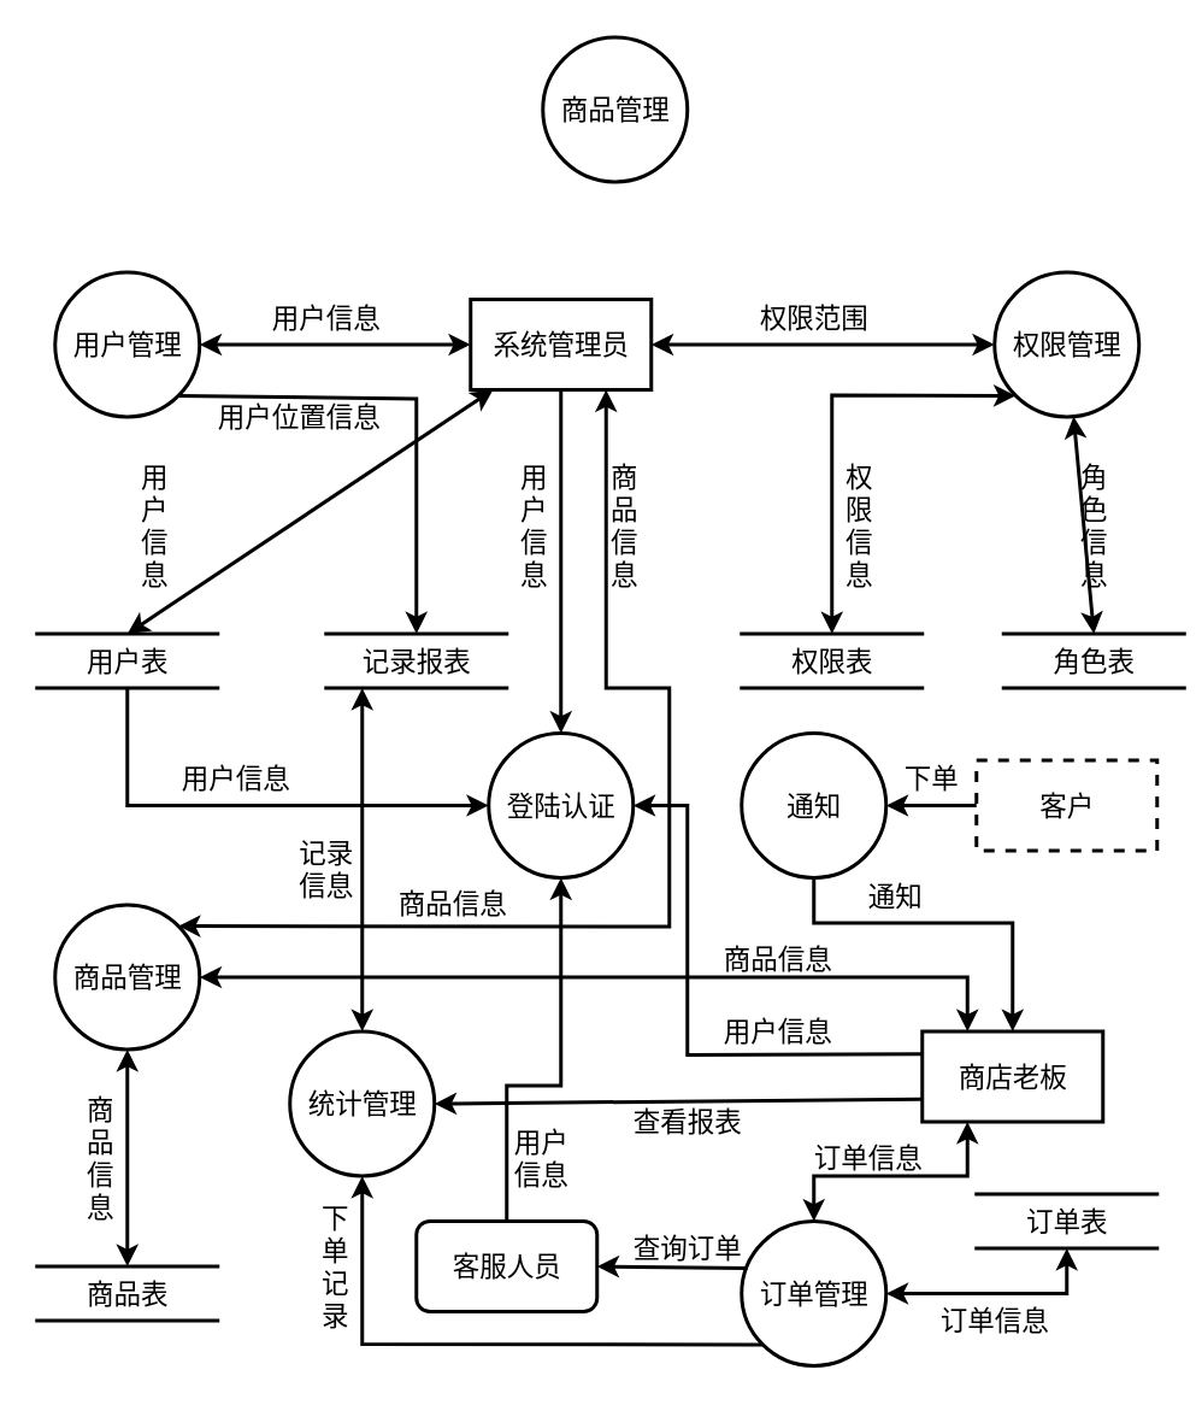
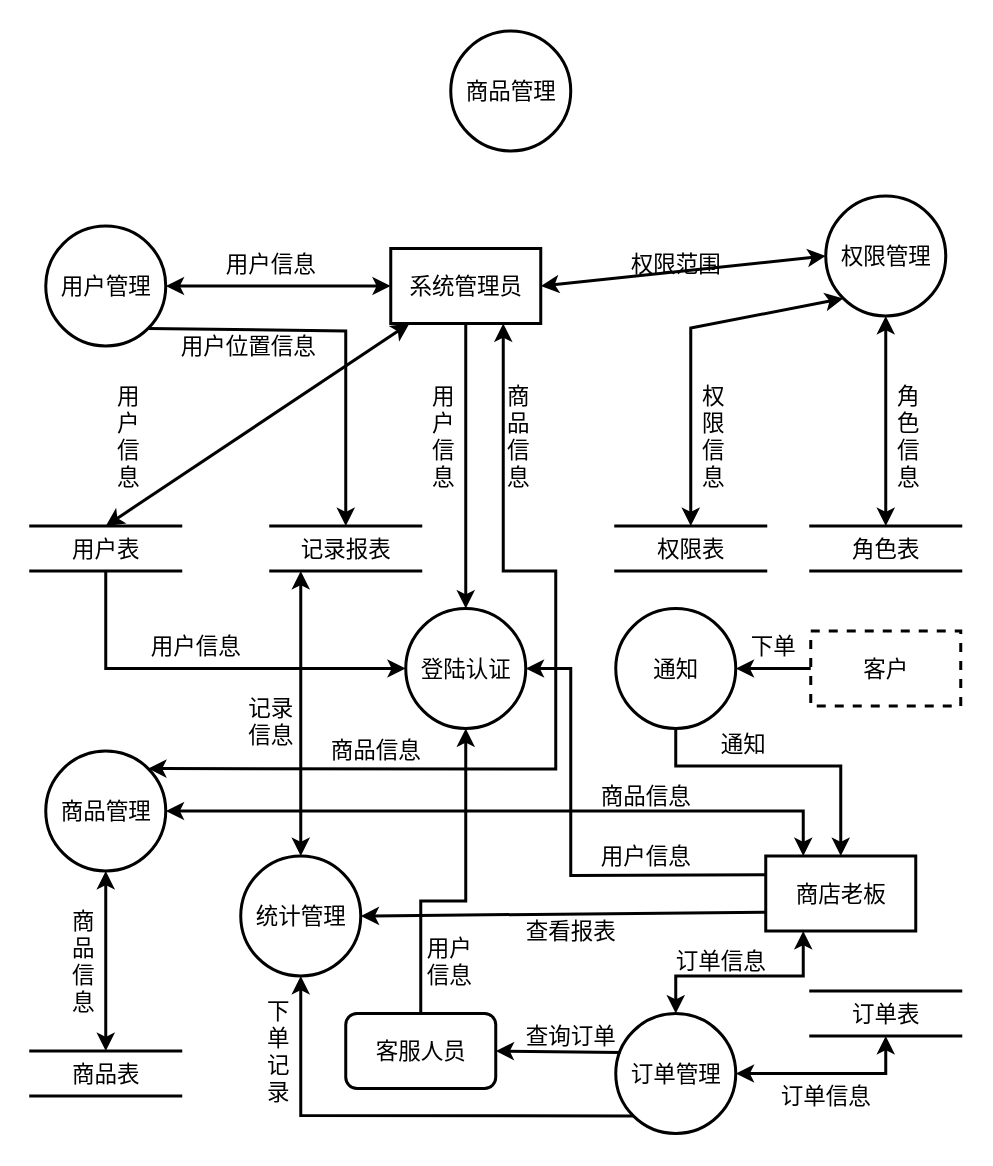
  <mxCell id="0" />
  <mxCell id="1" parent="0" />
  <mxCell id="2" value="系统管理员" style="html=1;dashed=0;whitespace=wrap;strokeWidth=2;fontSize=15;" vertex="1" parent="1"><mxGeometry x="260" y="165" width="100" height="50" as="geometry" /></mxCell>
  <mxCell id="3" value="商店老板" style="html=1;dashed=0;whitespace=wrap;strokeWidth=2;fontSize=15;" vertex="1" parent="1"><mxGeometry x="510" y="570" width="100" height="50" as="geometry" /></mxCell>
  <mxCell id="4" value="客服人员" style="html=1;dashed=0;whitespace=wrap;strokeWidth=2;fontSize=15;rounded=1;" vertex="1" parent="1"><mxGeometry x="230" y="675" width="100" height="50" as="geometry" /></mxCell>
  <mxCell id="5" value="用户管理" style="shape=ellipse;html=1;dashed=0;whitespace=wrap;perimeter=ellipsePerimeter;strokeWidth=2;fontSize=15;" vertex="1" parent="1"><mxGeometry x="30" y="150" width="80" height="80" as="geometry" /></mxCell>
  <mxCell id="6" value="通知" style="shape=ellipse;html=1;dashed=0;whitespace=wrap;perimeter=ellipsePerimeter;strokeWidth=2;fontSize=15;" vertex="1" parent="1"><mxGeometry x="410" y="405" width="80" height="80" as="geometry" /></mxCell>
  <mxCell id="7" value="订单管理" style="shape=ellipse;html=1;dashed=0;whitespace=wrap;perimeter=ellipsePerimeter;strokeWidth=2;fontSize=15;" vertex="1" parent="1"><mxGeometry x="410" y="675" width="80" height="80" as="geometry" /></mxCell>
  <mxCell id="8" value="商品管理" style="shape=ellipse;html=1;dashed=0;whitespace=wrap;perimeter=ellipsePerimeter;strokeWidth=2;fontSize=15;" vertex="1" parent="1"><mxGeometry x="300" y="20" width="80" height="80" as="geometry" /></mxCell>
  <mxCell id="9" value="登陆认证" style="shape=ellipse;html=1;dashed=0;whitespace=wrap;perimeter=ellipsePerimeter;strokeWidth=2;fontSize=15;" vertex="1" parent="1"><mxGeometry x="270" y="405" width="80" height="80" as="geometry" /></mxCell>
  <mxCell id="10" value="用户表" style="html=1;dashed=0;whitespace=wrap;shape=partialRectangle;right=0;left=0;fontSize=15;strokeWidth=2;" vertex="1" parent="1"><mxGeometry x="20" y="350" width="100" height="30" as="geometry" /></mxCell>
  <mxCell id="11" value="商品表" style="html=1;dashed=0;whitespace=wrap;shape=partialRectangle;right=0;left=0;fontSize=15;strokeWidth=2;" vertex="1" parent="1"><mxGeometry x="20" y="700" width="100" height="30" as="geometry" /></mxCell>
  <mxCell id="12" value="订单表" style="html=1;dashed=0;whitespace=wrap;shape=partialRectangle;right=0;left=0;fontSize=15;strokeWidth=2;" vertex="1" parent="1"><mxGeometry x="540" y="660" width="100" height="30" as="geometry" /></mxCell>
  <mxCell id="13" value="记录报表" style="html=1;dashed=0;whitespace=wrap;shape=partialRectangle;right=0;left=0;fontSize=15;strokeWidth=2;" vertex="1" parent="1"><mxGeometry x="180" y="350" width="100" height="30" as="geometry" /></mxCell>
  <mxCell id="14" value="统计管理" style="shape=ellipse;html=1;dashed=0;whitespace=wrap;perimeter=ellipsePerimeter;strokeWidth=2;fontSize=15;" vertex="1" parent="1"><mxGeometry x="160" y="570" width="80" height="80" as="geometry" /></mxCell>
- <mxCell id="15" value="权限管理" style="shape=ellipse;html=1;dashed=0;whitespace=wrap;perimeter=ellipsePerimeter;strokeWidth=2;fontSize=15;" vertex="1" parent="1"><mxGeometry x="550" y="150" width="80" height="80" as="geometry" /></mxCell>
- <mxCell id="16" value="角色表" style="html=1;dashed=0;whitespace=wrap;shape=partialRectangle;right=0;left=0;fontSize=15;strokeWidth=2;" vertex="1" parent="1"><mxGeometry x="555" y="350" width="100" height="30" as="geometry" /></mxCell>
+ <mxCell id="15" value="权限管理" style="shape=ellipse;html=1;dashed=0;whitespace=wrap;perimeter=ellipsePerimeter;strokeWidth=2;fontSize=15;" vertex="1" parent="1"><mxGeometry x="550" y="130" width="80" height="80" as="geometry" /></mxCell>
+ <mxCell id="16" value="角色表" style="html=1;dashed=0;whitespace=wrap;shape=partialRectangle;right=0;left=0;fontSize=15;strokeWidth=2;" vertex="1" parent="1"><mxGeometry x="540" y="350" width="100" height="30" as="geometry" /></mxCell>
  <mxCell id="17" value="权限表" style="html=1;dashed=0;whitespace=wrap;shape=partialRectangle;right=0;left=0;fontSize=15;strokeWidth=2;" vertex="1" parent="1"><mxGeometry x="410" y="350" width="100" height="30" as="geometry" /></mxCell>
  <mxCell id="18" value="" style="endArrow=classic;startArrow=classic;html=1;fontSize=15;strokeWidth=2;exitX=1;exitY=0.5;exitDx=0;exitDy=0;entryX=0;entryY=0.5;entryDx=0;entryDy=0;" edge="1" parent="1" source="5" target="2"><mxGeometry width="50" height="50" relative="1" as="geometry"><mxPoint x="140" y="140" as="sourcePoint" /><mxPoint x="190" y="90" as="targetPoint" /></mxGeometry></mxCell>
  <mxCell id="19" value="" style="endArrow=classic;startArrow=classic;html=1;fontSize=15;strokeWidth=2;exitX=0.5;exitY=0;exitDx=0;exitDy=0;" edge="1" parent="1" source="10" target="2"><mxGeometry width="50" height="50" relative="1" as="geometry"><mxPoint x="180" y="290" as="sourcePoint" /><mxPoint x="230" y="240" as="targetPoint" /></mxGeometry></mxCell>
  <mxCell id="20" value="用户信息" style="text;html=1;align=center;verticalAlign=middle;resizable=0;points=[];autosize=1;strokeColor=none;fontSize=15;" vertex="1" parent="1"><mxGeometry x="140" y="165" width="80" height="20" as="geometry" /></mxCell>
  <mxCell id="21" value="用&lt;br&gt;户&lt;br&gt;信&lt;br&gt;息" style="text;html=1;align=center;verticalAlign=middle;resizable=0;points=[];autosize=1;strokeColor=none;fontSize=15;" vertex="1" parent="1"><mxGeometry x="70" y="250" width="30" height="80" as="geometry" /></mxCell>
  <mxCell id="22" value="" style="endArrow=classic;startArrow=classic;html=1;fontSize=15;strokeWidth=2;exitX=1;exitY=0.5;exitDx=0;exitDy=0;entryX=0;entryY=0.5;entryDx=0;entryDy=0;" edge="1" parent="1" source="2" target="15"><mxGeometry width="50" height="50" relative="1" as="geometry"><mxPoint x="460" y="150" as="sourcePoint" /><mxPoint x="510" y="100" as="targetPoint" /></mxGeometry></mxCell>
  <mxCell id="23" value="" style="endArrow=classic;startArrow=classic;html=1;fontSize=15;strokeWidth=2;exitX=0.5;exitY=0;exitDx=0;exitDy=0;" edge="1" parent="1" source="16" target="15"><mxGeometry width="50" height="50" relative="1" as="geometry"><mxPoint x="640" y="290" as="sourcePoint" /><mxPoint x="690" y="240" as="targetPoint" /></mxGeometry></mxCell>
  <mxCell id="24" value="" style="endArrow=classic;startArrow=classic;html=1;fontSize=15;strokeWidth=2;entryX=0;entryY=1;entryDx=0;entryDy=0;exitX=0.5;exitY=0;exitDx=0;exitDy=0;rounded=0;" edge="1" parent="1" source="17" target="15"><mxGeometry width="50" height="50" relative="1" as="geometry"><mxPoint x="290" y="390" as="sourcePoint" /><mxPoint x="340" y="340" as="targetPoint" /><Array as="points"><mxPoint x="460" y="218" /></Array></mxGeometry></mxCell>
  <mxCell id="25" value="角&lt;br&gt;色&lt;br&gt;信&lt;br&gt;息" style="text;html=1;align=center;verticalAlign=middle;resizable=0;points=[];autosize=1;strokeColor=none;fontSize=15;" vertex="1" parent="1"><mxGeometry x="590" y="250" width="30" height="80" as="geometry" /></mxCell>
  <mxCell id="26" value="权&lt;br&gt;限&lt;br&gt;信&lt;br&gt;息" style="text;html=1;align=center;verticalAlign=middle;resizable=0;points=[];autosize=1;strokeColor=none;fontSize=15;" vertex="1" parent="1"><mxGeometry x="460" y="250" width="30" height="80" as="geometry" /></mxCell>
  <mxCell id="27" value="" style="endArrow=classic;html=1;fontSize=15;strokeWidth=2;exitX=1;exitY=1;exitDx=0;exitDy=0;rounded=0;entryX=0.5;entryY=0;entryDx=0;entryDy=0;" edge="1" parent="1" source="5" target="13"><mxGeometry width="50" height="50" relative="1" as="geometry"><mxPoint x="220" y="320" as="sourcePoint" /><mxPoint x="270" y="340" as="targetPoint" /><Array as="points"><mxPoint x="230" y="220" /></Array></mxGeometry></mxCell>
  <mxCell id="28" value="用户位置信息" style="text;html=1;align=center;verticalAlign=middle;resizable=0;points=[];autosize=1;strokeColor=none;fontSize=15;" vertex="1" parent="1"><mxGeometry x="110" y="220" width="110" height="20" as="geometry" /></mxCell>
  <mxCell id="29" value="" style="endArrow=classic;html=1;fontSize=15;strokeWidth=2;exitX=0.5;exitY=1;exitDx=0;exitDy=0;entryX=0.5;entryY=0;entryDx=0;entryDy=0;rounded=0;" edge="1" parent="1" source="2" target="9"><mxGeometry width="50" height="50" relative="1" as="geometry"><mxPoint x="330" y="350" as="sourcePoint" /><mxPoint x="380" y="300" as="targetPoint" /><Array as="points"><mxPoint x="310" y="330" /></Array></mxGeometry></mxCell>
  <mxCell id="30" value="" style="endArrow=classic;html=1;fontSize=15;strokeWidth=2;exitX=0.5;exitY=1;exitDx=0;exitDy=0;entryX=0;entryY=0.5;entryDx=0;entryDy=0;rounded=0;" edge="1" parent="1" source="10" target="9"><mxGeometry width="50" height="50" relative="1" as="geometry"><mxPoint x="180" y="480" as="sourcePoint" /><mxPoint x="230" y="430" as="targetPoint" /><Array as="points"><mxPoint x="70" y="445" /></Array></mxGeometry></mxCell>
  <mxCell id="31" value="客户" style="html=1;dashed=1;whitespace=wrap;strokeWidth=2;fontSize=15;" vertex="1" parent="1"><mxGeometry x="540" y="420" width="100" height="50" as="geometry" /></mxCell>
  <mxCell id="32" value="" style="endArrow=classic;html=1;fontSize=15;strokeWidth=2;exitX=0;exitY=0.5;exitDx=0;exitDy=0;" edge="1" parent="1" source="31" target="6"><mxGeometry width="50" height="50" relative="1" as="geometry"><mxPoint x="580" y="460" as="sourcePoint" /><mxPoint x="630" y="410" as="targetPoint" /></mxGeometry></mxCell>
  <mxCell id="33" value="" style="endArrow=classic;html=1;fontSize=15;strokeWidth=2;exitX=0.5;exitY=1;exitDx=0;exitDy=0;entryX=0.5;entryY=0;entryDx=0;entryDy=0;rounded=0;" edge="1" parent="1" source="6" target="3"><mxGeometry width="50" height="50" relative="1" as="geometry"><mxPoint x="510" y="640" as="sourcePoint" /><mxPoint x="480" y="530" as="targetPoint" /><Array as="points"><mxPoint x="450" y="510" /><mxPoint x="560" y="510" /></Array></mxGeometry></mxCell>
  <mxCell id="34" value="商品管理" style="shape=ellipse;html=1;dashed=0;whitespace=wrap;perimeter=ellipsePerimeter;strokeWidth=2;fontSize=15;" vertex="1" parent="1"><mxGeometry x="30" y="500" width="80" height="80" as="geometry" /></mxCell>
  <mxCell id="35" value="" style="endArrow=classic;startArrow=classic;html=1;fontSize=15;strokeWidth=2;entryX=0.75;entryY=1;entryDx=0;entryDy=0;exitX=1;exitY=0;exitDx=0;exitDy=0;rounded=0;" edge="1" parent="1" source="34" target="2"><mxGeometry width="50" height="50" relative="1" as="geometry"><mxPoint x="370" y="350" as="sourcePoint" /><mxPoint x="420" y="300" as="targetPoint" /><Array as="points"><mxPoint x="370" y="512" /><mxPoint x="370" y="380" /><mxPoint x="335" y="380" /></Array></mxGeometry></mxCell>
  <mxCell id="36" value="" style="endArrow=classic;startArrow=classic;html=1;fontSize=15;strokeWidth=2;exitX=0.5;exitY=0;exitDx=0;exitDy=0;" edge="1" parent="1" source="11" target="34"><mxGeometry width="50" height="50" relative="1" as="geometry"><mxPoint x="260" y="640" as="sourcePoint" /><mxPoint x="310" y="590" as="targetPoint" /></mxGeometry></mxCell>
  <mxCell id="37" value="" style="endArrow=classic;startArrow=classic;html=1;fontSize=15;strokeWidth=2;exitX=0.5;exitY=0;exitDx=0;exitDy=0;entryX=0.25;entryY=1;entryDx=0;entryDy=0;rounded=0;" edge="1" parent="1" source="7" target="3"><mxGeometry width="50" height="50" relative="1" as="geometry"><mxPoint x="550" y="690" as="sourcePoint" /><mxPoint x="600" y="640" as="targetPoint" /><Array as="points"><mxPoint x="450" y="650" /><mxPoint x="535" y="650" /></Array></mxGeometry></mxCell>
  <mxCell id="38" value="" style="endArrow=classic;startArrow=classic;html=1;fontSize=15;strokeWidth=2;entryX=0.5;entryY=1;entryDx=0;entryDy=0;exitX=1;exitY=0.5;exitDx=0;exitDy=0;rounded=0;" edge="1" parent="1" source="7" target="12"><mxGeometry width="50" height="50" relative="1" as="geometry"><mxPoint x="570" y="780" as="sourcePoint" /><mxPoint x="620" y="730" as="targetPoint" /><Array as="points"><mxPoint x="590" y="715" /></Array></mxGeometry></mxCell>
  <mxCell id="39" value="" style="endArrow=classic;html=1;fontSize=15;strokeWidth=2;exitX=0.038;exitY=0.325;exitDx=0;exitDy=0;entryX=1;entryY=0.5;entryDx=0;entryDy=0;exitPerimeter=0;" edge="1" parent="1" source="7" target="4"><mxGeometry width="50" height="50" relative="1" as="geometry"><mxPoint x="370" y="830" as="sourcePoint" /><mxPoint x="420" y="780" as="targetPoint" /></mxGeometry></mxCell>
  <mxCell id="40" value="" style="endArrow=classic;html=1;fontSize=15;strokeWidth=2;exitX=0;exitY=0.25;exitDx=0;exitDy=0;entryX=1;entryY=0.5;entryDx=0;entryDy=0;rounded=0;" edge="1" parent="1" source="3" target="9"><mxGeometry width="50" height="50" relative="1" as="geometry"><mxPoint x="290" y="640" as="sourcePoint" /><mxPoint x="340" y="590" as="targetPoint" /><Array as="points"><mxPoint x="380" y="583" /><mxPoint x="380" y="445" /></Array></mxGeometry></mxCell>
  <mxCell id="41" value="" style="endArrow=classic;html=1;fontSize=15;strokeWidth=2;exitX=0.5;exitY=0;exitDx=0;exitDy=0;entryX=0.5;entryY=1;entryDx=0;entryDy=0;rounded=0;" edge="1" parent="1" source="4" target="9"><mxGeometry width="50" height="50" relative="1" as="geometry"><mxPoint x="300" y="660" as="sourcePoint" /><mxPoint x="350" y="610" as="targetPoint" /><Array as="points"><mxPoint x="280" y="600" /><mxPoint x="310" y="600" /></Array></mxGeometry></mxCell>
  <mxCell id="42" value="权限范围" style="text;html=1;align=center;verticalAlign=middle;resizable=0;points=[];autosize=1;strokeColor=none;fontSize=15;" vertex="1" parent="1"><mxGeometry x="410" y="165" width="80" height="20" as="geometry" /></mxCell>
  <mxCell id="43" value="下单" style="text;html=1;align=center;verticalAlign=middle;resizable=0;points=[];autosize=1;strokeColor=none;fontSize=15;" vertex="1" parent="1"><mxGeometry x="490" y="420" width="50" height="20" as="geometry" /></mxCell>
  <mxCell id="44" value="" style="endArrow=classic;html=1;fontSize=15;strokeWidth=2;entryX=1;entryY=0.5;entryDx=0;entryDy=0;exitX=0;exitY=0.75;exitDx=0;exitDy=0;" edge="1" parent="1" source="3" target="14"><mxGeometry width="50" height="50" relative="1" as="geometry"><mxPoint x="480" y="610" as="sourcePoint" /><mxPoint x="370" y="630" as="targetPoint" /></mxGeometry></mxCell>
  <mxCell id="45" value="通知" style="text;html=1;align=center;verticalAlign=middle;resizable=0;points=[];autosize=1;strokeColor=none;fontSize=15;" vertex="1" parent="1"><mxGeometry x="470" y="485" width="50" height="20" as="geometry" /></mxCell>
  <mxCell id="46" value="订单信息" style="text;html=1;align=center;verticalAlign=middle;resizable=0;points=[];autosize=1;strokeColor=none;fontSize=15;" vertex="1" parent="1"><mxGeometry x="440" y="630" width="80" height="20" as="geometry" /></mxCell>
  <mxCell id="47" value="查询订单" style="text;html=1;align=center;verticalAlign=middle;resizable=0;points=[];autosize=1;strokeColor=none;fontSize=15;" vertex="1" parent="1"><mxGeometry x="340" y="680" width="80" height="20" as="geometry" /></mxCell>
  <mxCell id="48" value="订单信息" style="text;html=1;align=center;verticalAlign=middle;resizable=0;points=[];autosize=1;strokeColor=none;fontSize=15;" vertex="1" parent="1"><mxGeometry x="510" y="720" width="80" height="20" as="geometry" /></mxCell>
  <mxCell id="49" value="商&lt;br&gt;品&lt;br&gt;信&lt;br&gt;息" style="text;html=1;align=center;verticalAlign=middle;resizable=0;points=[];autosize=1;strokeColor=none;fontSize=15;" vertex="1" parent="1"><mxGeometry x="40" y="600" width="30" height="80" as="geometry" /></mxCell>
  <mxCell id="50" value="&lt;br&gt;商品信息" style="text;html=1;align=center;verticalAlign=middle;resizable=0;points=[];autosize=1;strokeColor=none;fontSize=15;" vertex="1" parent="1"><mxGeometry x="210" y="470" width="80" height="40" as="geometry" /></mxCell>
  <mxCell id="51" value="" style="endArrow=classic;startArrow=classic;html=1;fontSize=15;strokeWidth=2;entryX=0.25;entryY=0;entryDx=0;entryDy=0;exitX=1;exitY=0.5;exitDx=0;exitDy=0;rounded=0;" edge="1" parent="1" source="34" target="3"><mxGeometry width="50" height="50" relative="1" as="geometry"><mxPoint x="400" y="570" as="sourcePoint" /><mxPoint x="450" y="520" as="targetPoint" /><Array as="points"><mxPoint x="535" y="540" /></Array></mxGeometry></mxCell>
  <mxCell id="52" value="商品信息" style="text;html=1;align=center;verticalAlign=middle;resizable=0;points=[];autosize=1;strokeColor=none;fontSize=15;" vertex="1" parent="1"><mxGeometry x="390" y="520" width="80" height="20" as="geometry" /></mxCell>
  <mxCell id="53" value="用户信息" style="text;html=1;align=center;verticalAlign=middle;resizable=0;points=[];autosize=1;strokeColor=none;fontSize=15;" vertex="1" parent="1"><mxGeometry x="90" y="420" width="80" height="20" as="geometry" /></mxCell>
  <mxCell id="54" value="用户&lt;br&gt;信息" style="text;html=1;align=center;verticalAlign=middle;resizable=0;points=[];autosize=1;strokeColor=none;fontSize=15;" vertex="1" parent="1"><mxGeometry x="274" y="620" width="50" height="40" as="geometry" /></mxCell>
  <mxCell id="55" value="查看报表" style="text;html=1;align=center;verticalAlign=middle;resizable=0;points=[];autosize=1;strokeColor=none;fontSize=15;" vertex="1" parent="1"><mxGeometry x="340" y="610" width="80" height="20" as="geometry" /></mxCell>
  <mxCell id="56" value="用户信息" style="text;html=1;align=center;verticalAlign=middle;resizable=0;points=[];autosize=1;strokeColor=none;fontSize=15;" vertex="1" parent="1"><mxGeometry x="390" y="560" width="80" height="20" as="geometry" /></mxCell>
  <mxCell id="57" value="商&lt;br&gt;品&lt;br&gt;信&lt;br&gt;息" style="text;html=1;align=center;verticalAlign=middle;resizable=0;points=[];autosize=1;strokeColor=none;fontSize=15;" vertex="1" parent="1"><mxGeometry x="330" y="250" width="30" height="80" as="geometry" /></mxCell>
  <mxCell id="58" value="用&lt;br&gt;户&lt;br&gt;信&lt;br&gt;息" style="text;html=1;align=center;verticalAlign=middle;resizable=0;points=[];autosize=1;strokeColor=none;fontSize=15;" vertex="1" parent="1"><mxGeometry x="280" y="250" width="30" height="80" as="geometry" /></mxCell>
  <mxCell id="59" value="" style="endArrow=classic;html=1;fontSize=15;strokeWidth=2;exitX=0;exitY=1;exitDx=0;exitDy=0;entryX=0.5;entryY=1;entryDx=0;entryDy=0;rounded=0;" edge="1" parent="1" source="7" target="14"><mxGeometry width="50" height="50" relative="1" as="geometry"><mxPoint x="240" y="810" as="sourcePoint" /><mxPoint x="290" y="760" as="targetPoint" /><Array as="points"><mxPoint x="200" y="743" /></Array></mxGeometry></mxCell>
  <mxCell id="60" value="下&lt;br&gt;单&lt;br&gt;记&lt;br&gt;录" style="text;html=1;align=center;verticalAlign=middle;resizable=0;points=[];autosize=1;strokeColor=none;fontSize=15;" vertex="1" parent="1"><mxGeometry x="170" y="660" width="30" height="80" as="geometry" /></mxCell>
  <mxCell id="61" value="" style="endArrow=classic;startArrow=classic;html=1;fontSize=15;strokeWidth=2;exitX=0.5;exitY=0;exitDx=0;exitDy=0;" edge="1" parent="1" source="14"><mxGeometry width="50" height="50" relative="1" as="geometry"><mxPoint x="-40" y="450" as="sourcePoint" /><mxPoint x="200" y="380" as="targetPoint" /></mxGeometry></mxCell>
  <mxCell id="62" value="记录&lt;br&gt;信息" style="text;html=1;align=center;verticalAlign=middle;resizable=0;points=[];autosize=1;strokeColor=none;fontSize=15;" vertex="1" parent="1"><mxGeometry x="155" y="460" width="50" height="40" as="geometry" /></mxCell>
